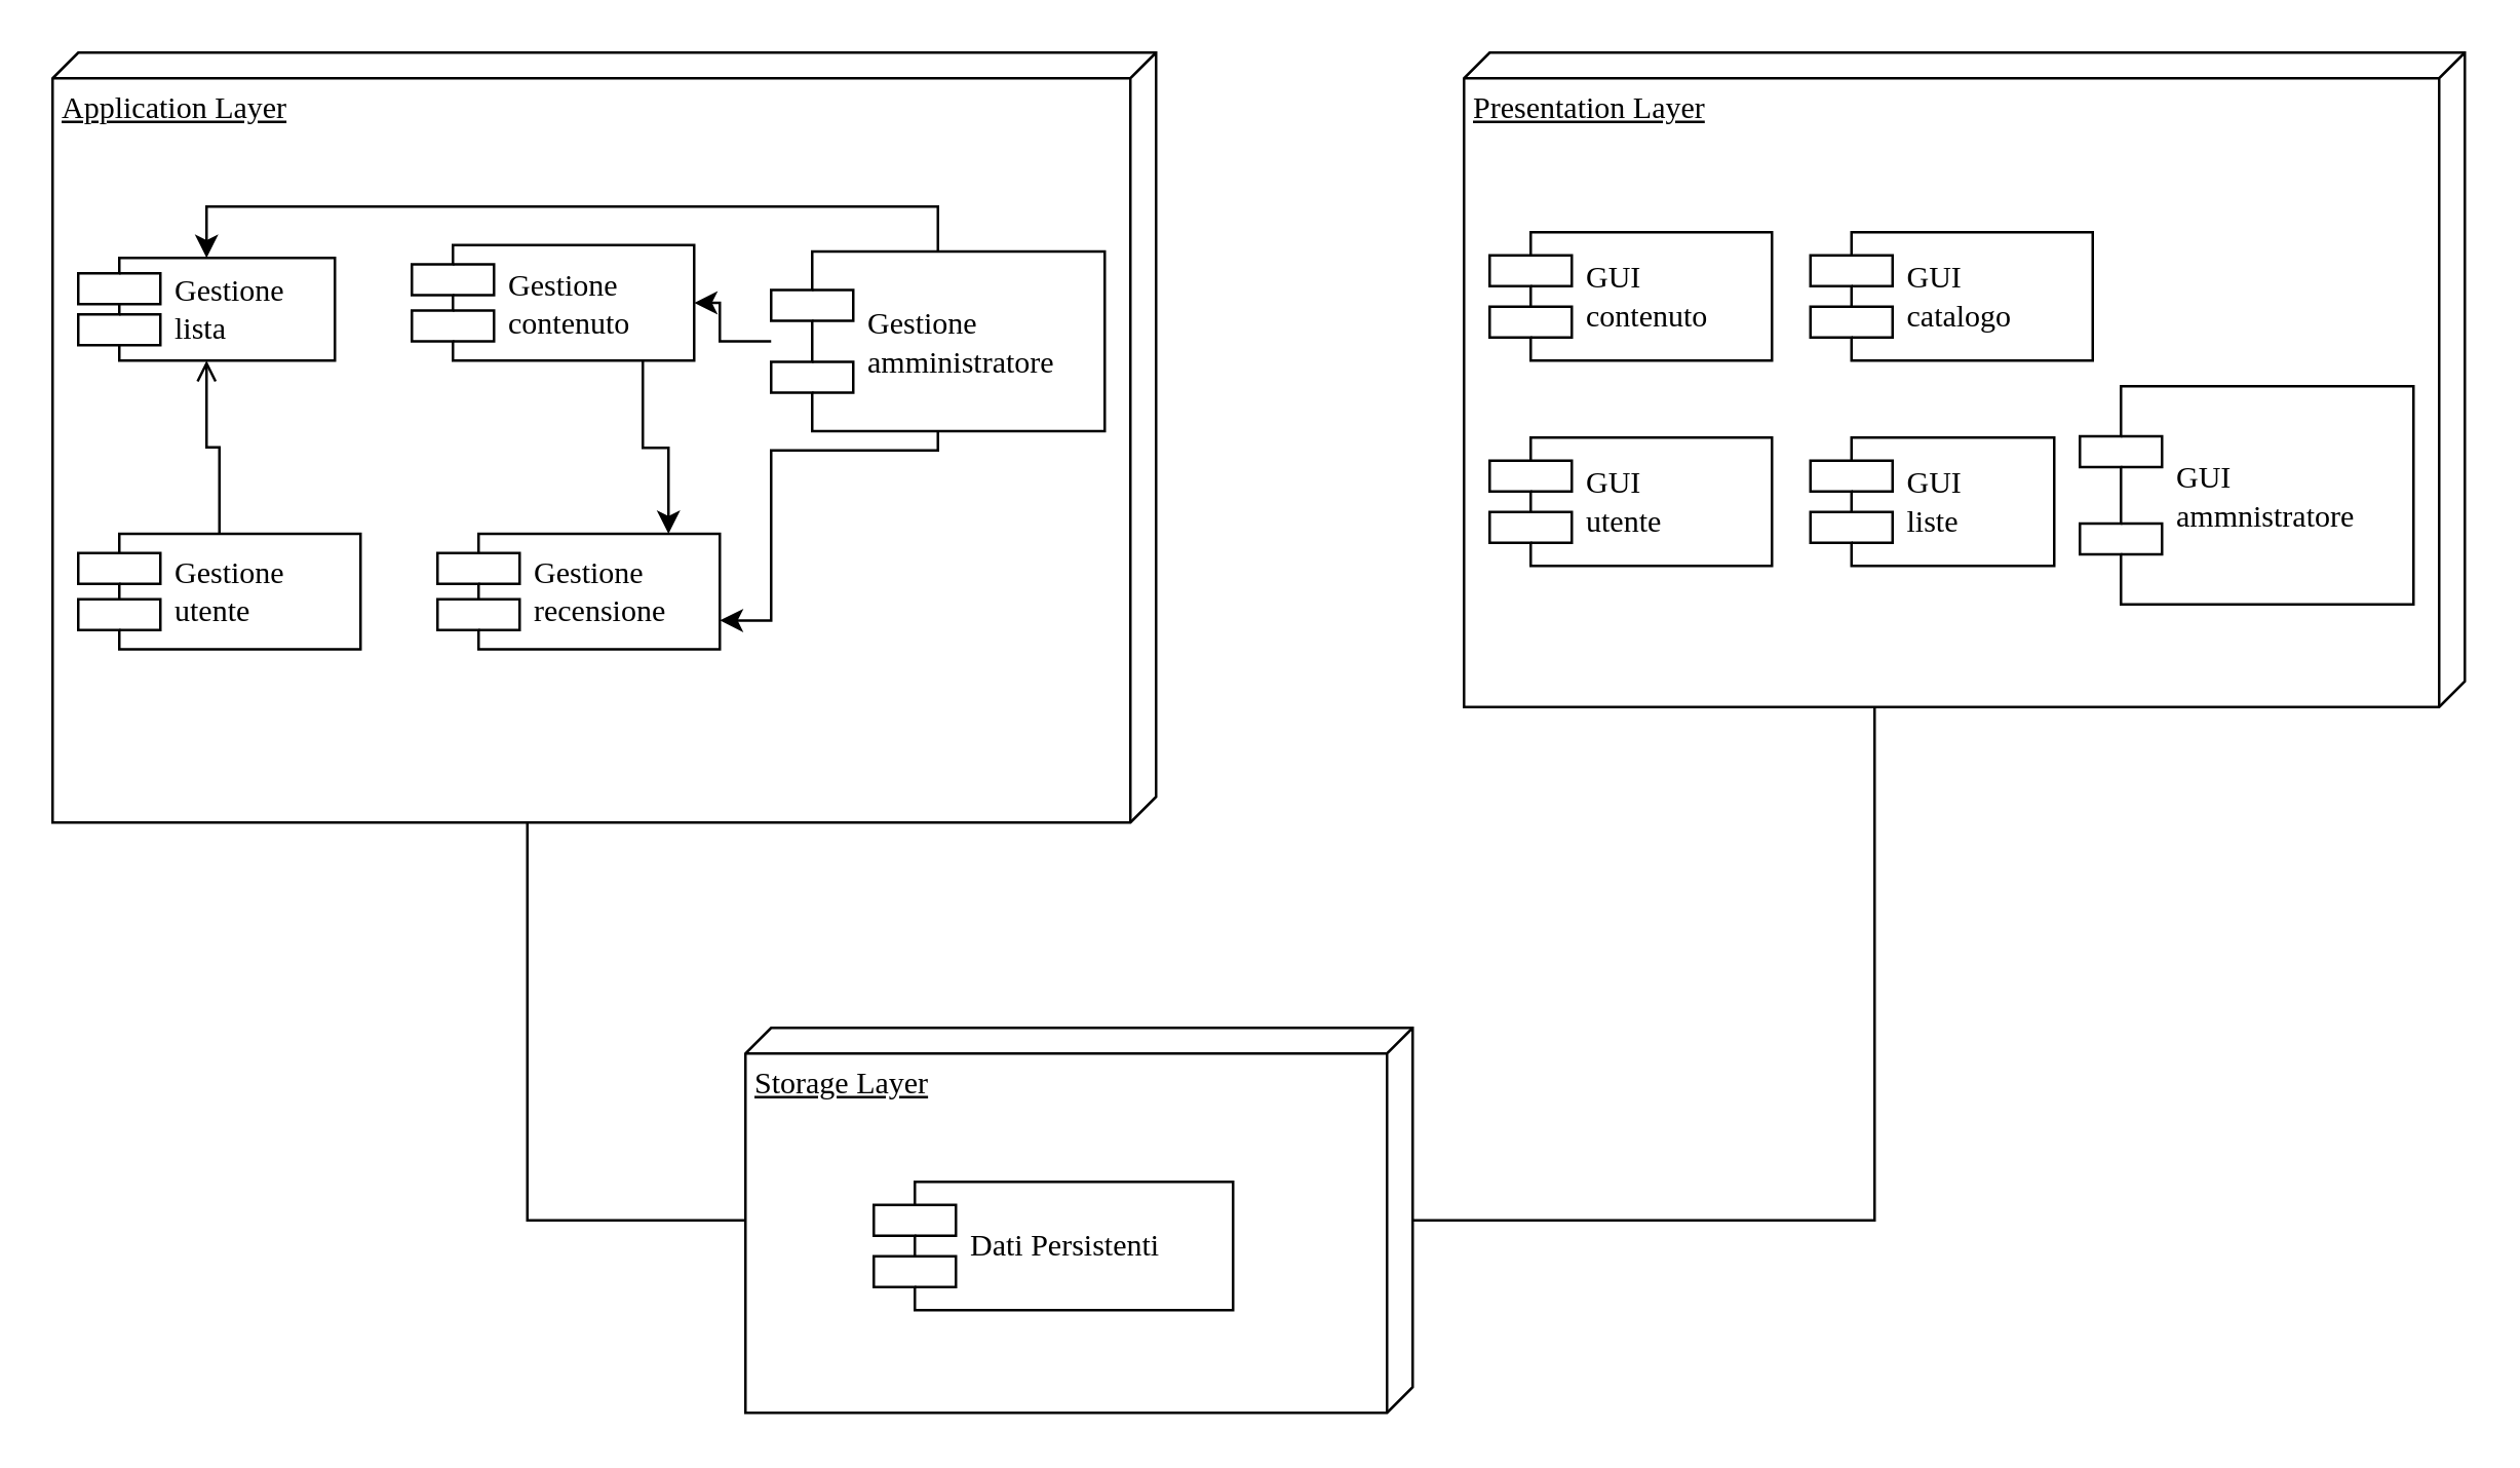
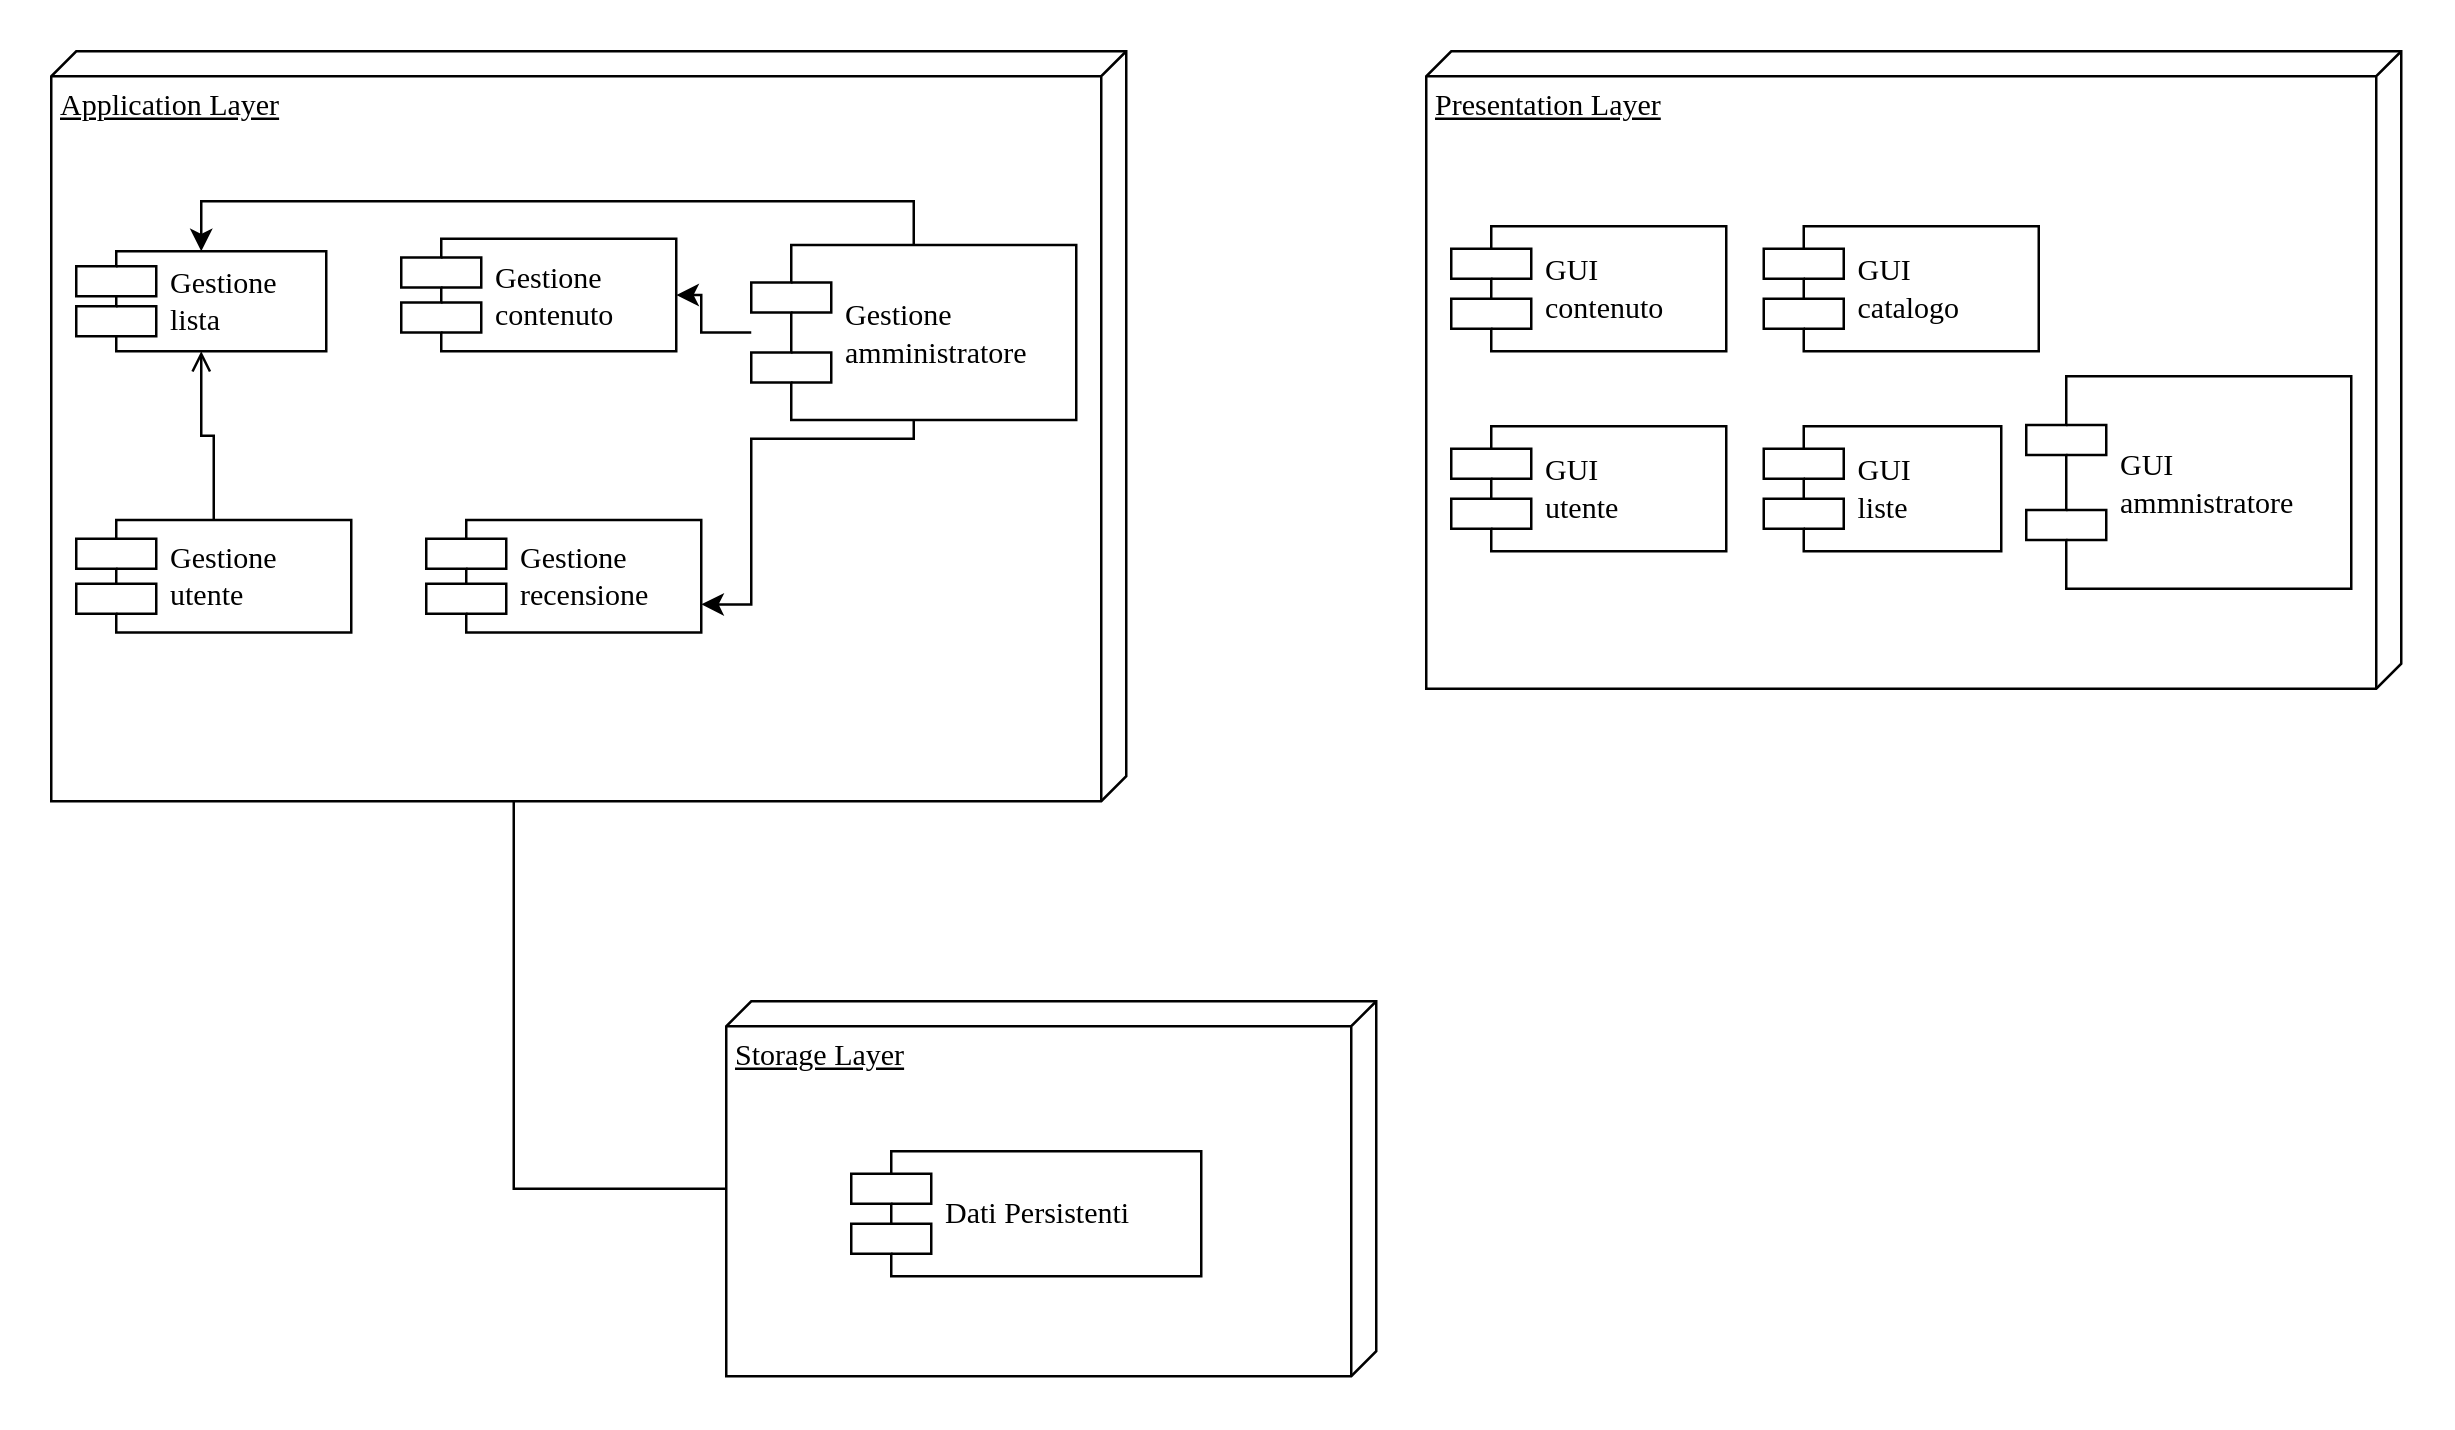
  <mxCell id="0" />
  <mxCell id="1" parent="0" />
  <mxCell id="2" value="Application Layer" style="verticalAlign=top;align=left;spacingTop=8;spacingLeft=2;spacingRight=12;shape=cube;size=10;direction=south;fontStyle=4;html=1;rounded=0;shadow=0;comic=0;labelBackgroundColor=none;strokeWidth=1;fontFamily=Verdana;fontSize=12" parent="1" vertex="1"><mxGeometry x="20" y="20" width="430" height="300" as="geometry" /></mxCell>
  <mxCell id="3" value="Presentation Layer" style="verticalAlign=top;align=left;spacingTop=8;spacingLeft=2;spacingRight=12;shape=cube;size=10;direction=south;fontStyle=4;html=1;rounded=0;shadow=0;comic=0;labelBackgroundColor=none;strokeWidth=1;fontFamily=Verdana;fontSize=12" parent="1" vertex="1"><mxGeometry x="570" y="20" width="390" height="255" as="geometry" /></mxCell>
  <mxCell id="4" value="Storage Layer" style="verticalAlign=top;align=left;spacingTop=8;spacingLeft=2;spacingRight=12;shape=cube;size=10;direction=south;fontStyle=4;html=1;rounded=0;shadow=0;comic=0;labelBackgroundColor=none;strokeWidth=1;fontFamily=Verdana;fontSize=12" parent="1" vertex="1"><mxGeometry x="290" y="400" width="260" height="150" as="geometry" /></mxCell>
  <mxCell id="5" value="Gestione&amp;nbsp;&lt;br&gt;recensione" style="shape=component;align=left;spacingLeft=36;rounded=0;shadow=0;comic=0;labelBackgroundColor=none;strokeWidth=1;fontFamily=Verdana;fontSize=12;html=1;" parent="1" vertex="1"><mxGeometry x="170" y="207.5" width="110" height="45" as="geometry" /></mxCell>
  <mxCell id="6" value="GUI &lt;br&gt;contenuto" style="shape=component;align=left;spacingLeft=36;rounded=0;shadow=0;comic=0;labelBackgroundColor=none;strokeWidth=1;fontFamily=Verdana;fontSize=12;html=1;" parent="1" vertex="1"><mxGeometry x="580" y="90" width="110" height="50" as="geometry" /></mxCell>
  <mxCell id="7" value="Dati Persistenti" style="shape=component;align=left;spacingLeft=36;rounded=0;shadow=0;comic=0;labelBackgroundColor=none;strokeWidth=1;fontFamily=Verdana;fontSize=12;html=1;" parent="1" vertex="1"><mxGeometry x="340" y="460" width="140" height="50" as="geometry" /></mxCell>
- <mxCell id="8" style="edgeStyle=orthogonalEdgeStyle;rounded=0;html=1;labelBackgroundColor=none;startArrow=none;startFill=0;startSize=8;endArrow=none;endFill=0;endSize=16;fontFamily=Verdana;fontSize=12;" parent="1" source="4" target="3" edge="1"><mxGeometry relative="1" as="geometry"><Array as="points"><mxPoint x="730" y="475" /></Array></mxGeometry></mxCell>
  <mxCell id="9" style="edgeStyle=orthogonalEdgeStyle;rounded=0;html=1;labelBackgroundColor=none;startArrow=none;startFill=0;startSize=8;endArrow=none;endFill=0;endSize=16;fontFamily=Verdana;fontSize=12;" parent="1" source="4" target="2" edge="1"><mxGeometry relative="1" as="geometry"><Array as="points"><mxPoint x="205" y="475" /></Array></mxGeometry></mxCell>
  <mxCell id="10" value="Gestione &lt;br&gt;lista" style="shape=component;align=left;spacingLeft=36;rounded=0;shadow=0;comic=0;labelBackgroundColor=none;strokeWidth=1;fontFamily=Verdana;fontSize=12;html=1;" vertex="1" parent="1"><mxGeometry x="30" y="100" width="100" height="40" as="geometry" /></mxCell>
  <mxCell id="11" value="" style="edgeStyle=orthogonalEdgeStyle;rounded=0;orthogonalLoop=1;jettySize=auto;html=1;endArrow=open;" edge="1" parent="1" source="12" target="10"><mxGeometry relative="1" as="geometry" /></mxCell>
  <mxCell id="12" value="Gestione&lt;br&gt;utente" style="shape=component;align=left;spacingLeft=36;rounded=0;shadow=0;comic=0;labelBackgroundColor=none;strokeWidth=1;fontFamily=Verdana;fontSize=12;html=1;" vertex="1" parent="1"><mxGeometry x="30" y="207.5" width="110" height="45" as="geometry" /></mxCell>
- <mxCell id="13" value="" style="edgeStyle=orthogonalEdgeStyle;rounded=0;orthogonalLoop=1;jettySize=auto;html=1;" edge="1" parent="1" source="14" target="5"><mxGeometry relative="1" as="geometry"><Array as="points"><mxPoint x="250" y="174" /><mxPoint x="260" y="174" /></Array></mxGeometry></mxCell>
  <mxCell id="14" value="Gestione&amp;nbsp;&lt;br&gt;contenuto" style="shape=component;align=left;spacingLeft=36;rounded=0;shadow=0;comic=0;labelBackgroundColor=none;strokeWidth=1;fontFamily=Verdana;fontSize=12;html=1;" vertex="1" parent="1"><mxGeometry x="160" y="95" width="110" height="45" as="geometry" /></mxCell>
  <mxCell id="15" style="edgeStyle=orthogonalEdgeStyle;rounded=0;orthogonalLoop=1;jettySize=auto;html=1;entryX=1;entryY=0.75;entryDx=0;entryDy=0;" edge="1" parent="1" source="18" target="5"><mxGeometry relative="1" as="geometry"><Array as="points"><mxPoint x="365" y="175" /><mxPoint x="300" y="175" /><mxPoint x="300" y="241" /></Array></mxGeometry></mxCell>
  <mxCell id="16" value="" style="edgeStyle=orthogonalEdgeStyle;rounded=0;orthogonalLoop=1;jettySize=auto;html=1;" edge="1" parent="1" source="18" target="14"><mxGeometry relative="1" as="geometry" /></mxCell>
  <mxCell id="17" style="edgeStyle=orthogonalEdgeStyle;rounded=0;orthogonalLoop=1;jettySize=auto;html=1;entryX=0.5;entryY=0;entryDx=0;entryDy=0;" edge="1" parent="1" source="18" target="10"><mxGeometry relative="1" as="geometry"><Array as="points"><mxPoint x="365" y="80" /><mxPoint x="80" y="80" /></Array></mxGeometry></mxCell>
  <mxCell id="18" value="Gestione&amp;nbsp;&lt;br&gt;amministratore" style="shape=component;align=left;spacingLeft=36;rounded=0;shadow=0;comic=0;labelBackgroundColor=none;strokeWidth=1;fontFamily=Verdana;fontSize=12;html=1;" vertex="1" parent="1"><mxGeometry x="300" y="97.5" width="130" height="70" as="geometry" /></mxCell>
  <mxCell id="19" value="GUI&lt;br&gt;catalogo&lt;span style=&quot;color: rgba(0 , 0 , 0 , 0) ; font-family: monospace ; font-size: 0px&quot;&gt;%3CmxGraphModel%3E%3Croot%3E%3CmxCell%20id%3D%220%22%2F%3E%3CmxCell%20id%3D%221%22%20parent%3D%220%22%2F%3E%3CmxCell%20id%3D%222%22%20value%3D%22GUI%20%26lt%3Bbr%26gt%3Bcontenuto%22%20style%3D%22shape%3Dcomponent%3Balign%3Dleft%3BspacingLeft%3D36%3Brounded%3D0%3Bshadow%3D0%3Bcomic%3D0%3BlabelBackgroundColor%3Dnone%3BstrokeWidth%3D1%3BfontFamily%3DVerdana%3BfontSize%3D12%3Bhtml%3D1%3B%22%20vertex%3D%221%22%20parent%3D%221%22%3E%3CmxGeometry%20x%3D%22660%22%20y%3D%22100%22%20width%3D%22110%22%20height%3D%2250%22%20as%3D%22geometry%22%2F%3E%3C%2FmxCell%3E%3C%2Froot%3E%3C%2FmxGraphModel%3E&lt;/span&gt;" style="shape=component;align=left;spacingLeft=36;rounded=0;shadow=0;comic=0;labelBackgroundColor=none;strokeWidth=1;fontFamily=Verdana;fontSize=12;html=1;" vertex="1" parent="1"><mxGeometry x="705" y="90" width="110" height="50" as="geometry" /></mxCell>
  <mxCell id="20" value="GUI&lt;br&gt;utente" style="shape=component;align=left;spacingLeft=36;rounded=0;shadow=0;comic=0;labelBackgroundColor=none;strokeWidth=1;fontFamily=Verdana;fontSize=12;html=1;" vertex="1" parent="1"><mxGeometry x="580" y="170" width="110" height="50" as="geometry" /></mxCell>
  <mxCell id="21" value="GUI&amp;nbsp;&lt;br&gt;liste" style="shape=component;align=left;spacingLeft=36;rounded=0;shadow=0;comic=0;labelBackgroundColor=none;strokeWidth=1;fontFamily=Verdana;fontSize=12;html=1;" vertex="1" parent="1"><mxGeometry x="705" y="170" width="95" height="50" as="geometry" /></mxCell>
  <mxCell id="22" value="GUI&lt;br&gt;ammnistratore" style="shape=component;align=left;spacingLeft=36;rounded=0;shadow=0;comic=0;labelBackgroundColor=none;strokeWidth=1;fontFamily=Verdana;fontSize=12;html=1;" vertex="1" parent="1"><mxGeometry x="810" y="150" width="130" height="85" as="geometry" /></mxCell>
